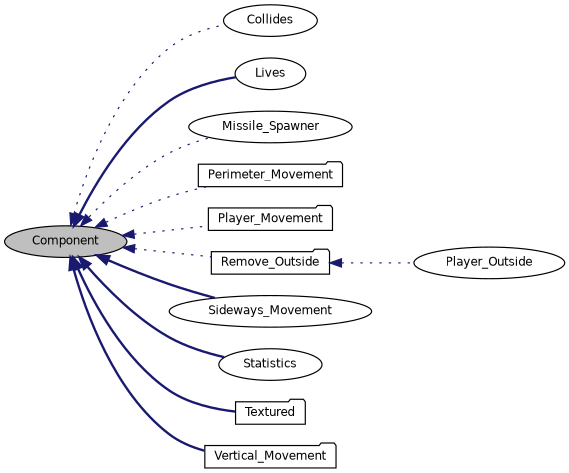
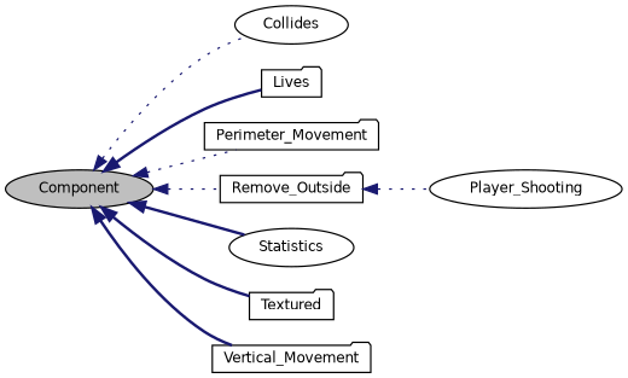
  digraph {
    rankdir=LR
    node [color=black fillcolor=white fontname=Helvetica fontsize=10 shape=ellipse style=filled]
    edge [color=midnightblue dir=back fontname=Helvetica fontsize=10 labelfontname=Helvetica labelfontsize=10 style=dotted]
    n1 [fillcolor=grey75 fontcolor=black height=0.2 label=Component width=0.4]
    n2 [height=0.2 label=Collides width=0.4]
-   n3 [height=0.2 label=Lives width=0.4]
-   n4 [height=0.2 label=Missile_Spawner width=0.4]
+   n3 [height=0.2 label=Lives shape=folder width=0.4]
    n5 [height=0.2 label=Perimeter_Movement shape=folder width=0.4]
-   n6 [height=0.2 label=Player_Movement shape=folder width=0.4]
    n7 [height=0.2 label=Remove_Outside shape=folder width=0.4]
-   n8 [height=0.2 label=Sideways_Movement width=0.4]
    n9 [height=0.2 label=Statistics width=0.4]
    n10 [height=0.2 label=Textured shape=folder width=0.4]
    n11 [height=0.2 label=Vertical_Movement shape=folder width=0.4]
-   n12 [height=0.2 label=Player_Outside width=0.4]
+   n12 [height=0.2 label=Player_Shooting width=0.4]
    n1 -> n2
    n1 -> n3 [style=bold]
-   n1 -> n4
    n1 -> n5
-   n1 -> n6
    n1 -> n7
-   n1 -> n8 [style=bold]
    n1 -> n9 [style=bold]
    n1 -> n10 [style=bold]
    n1 -> n11 [style=bold]
    n7 -> n12
  }
